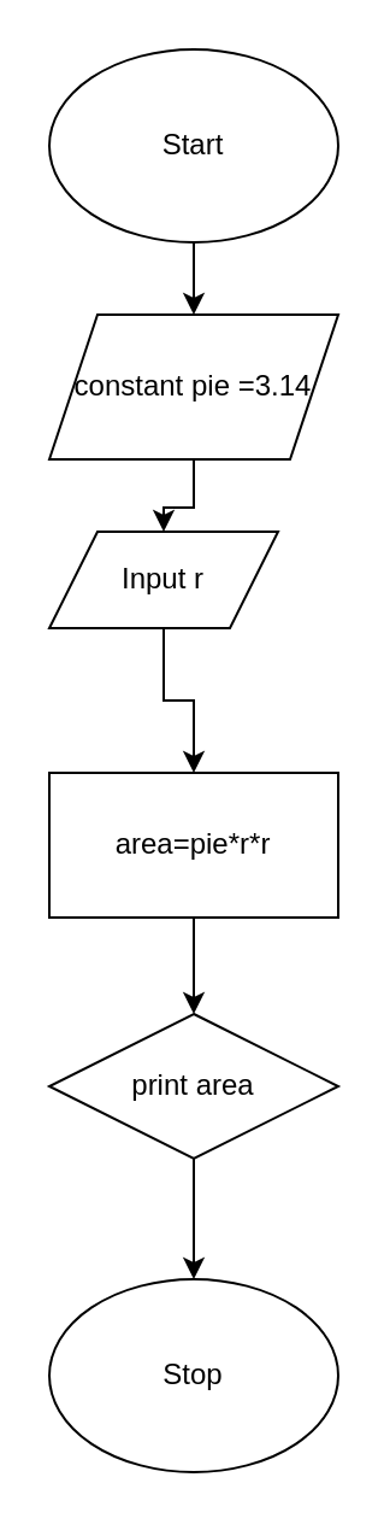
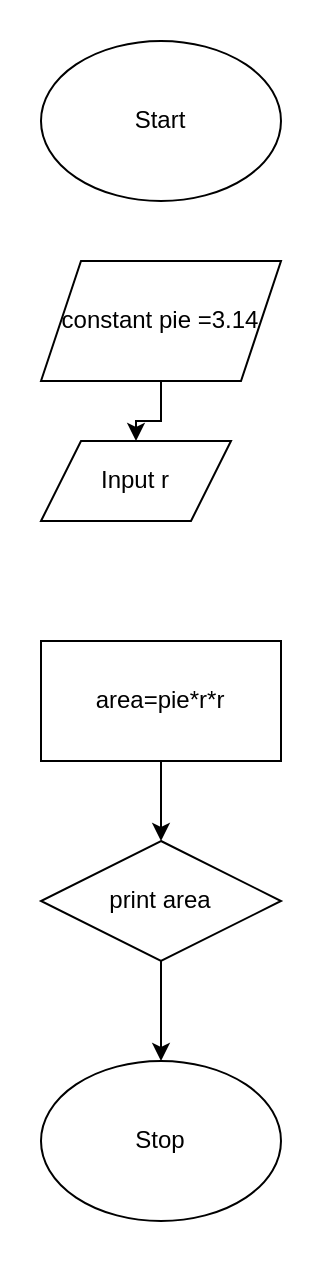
  <mxCell id="0" />
  <mxCell id="1" parent="0" />
- <mxCell id="2" style="edgeStyle=orthogonalEdgeStyle;rounded=0;orthogonalLoop=1;jettySize=auto;html=1;entryX=0.5;entryY=0;entryDx=0;entryDy=0;" edge="1" parent="1" source="3" target="5"><mxGeometry relative="1" as="geometry" /></mxCell>
  <mxCell id="3" value="Start" style="ellipse;whiteSpace=wrap;html=1;" vertex="1" parent="1"><mxGeometry x="20" y="20" width="120" height="80" as="geometry" /></mxCell>
  <mxCell id="4" style="edgeStyle=orthogonalEdgeStyle;rounded=0;orthogonalLoop=1;jettySize=auto;html=1;entryX=0.5;entryY=0;entryDx=0;entryDy=0;" edge="1" parent="1" source="5" target="7"><mxGeometry relative="1" as="geometry" /></mxCell>
  <mxCell id="5" value="constant pie =3.14" style="shape=parallelogram;perimeter=parallelogramPerimeter;whiteSpace=wrap;html=1;fixedSize=1;" vertex="1" parent="1"><mxGeometry x="20" y="130" width="120" height="60" as="geometry" /></mxCell>
- <mxCell id="6" style="edgeStyle=orthogonalEdgeStyle;rounded=0;orthogonalLoop=1;jettySize=auto;html=1;entryX=0.5;entryY=0;entryDx=0;entryDy=0;" edge="1" parent="1" source="7" target="9"><mxGeometry relative="1" as="geometry" /></mxCell>
  <mxCell id="7" value="Input r" style="shape=parallelogram;perimeter=parallelogramPerimeter;whiteSpace=wrap;html=1;fixedSize=1;" vertex="1" parent="1"><mxGeometry x="20" y="220" width="95" height="40" as="geometry" /></mxCell>
  <mxCell id="8" style="edgeStyle=orthogonalEdgeStyle;rounded=0;orthogonalLoop=1;jettySize=auto;html=1;entryX=0.5;entryY=0;entryDx=0;entryDy=0;" edge="1" parent="1" source="9" target="11"><mxGeometry relative="1" as="geometry" /></mxCell>
  <mxCell id="9" value="area=pie*r*r" style="rounded=0;whiteSpace=wrap;html=1;" vertex="1" parent="1"><mxGeometry x="20" y="320" width="120" height="60" as="geometry" /></mxCell>
  <mxCell id="10" style="edgeStyle=orthogonalEdgeStyle;rounded=0;orthogonalLoop=1;jettySize=auto;html=1;" edge="1" parent="1" source="11"><mxGeometry relative="1" as="geometry"><mxPoint x="80" y="530" as="targetPoint" /></mxGeometry></mxCell>
  <mxCell id="11" value="print area" style="rhombus;whiteSpace=wrap;html=1;" vertex="1" parent="1"><mxGeometry x="20" y="420" width="120" height="60" as="geometry" /></mxCell>
  <mxCell id="12" value="Stop" style="ellipse;whiteSpace=wrap;html=1;" vertex="1" parent="1"><mxGeometry x="20" y="530" width="120" height="80" as="geometry" /></mxCell>
